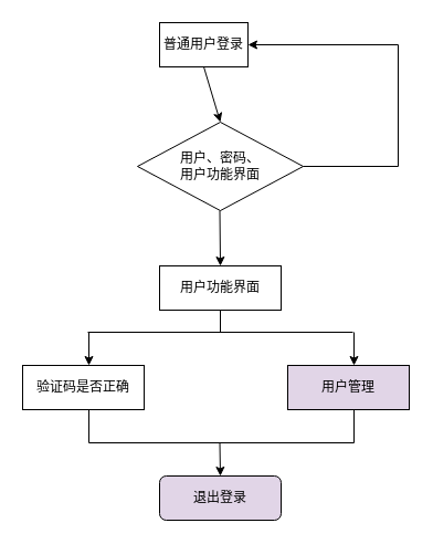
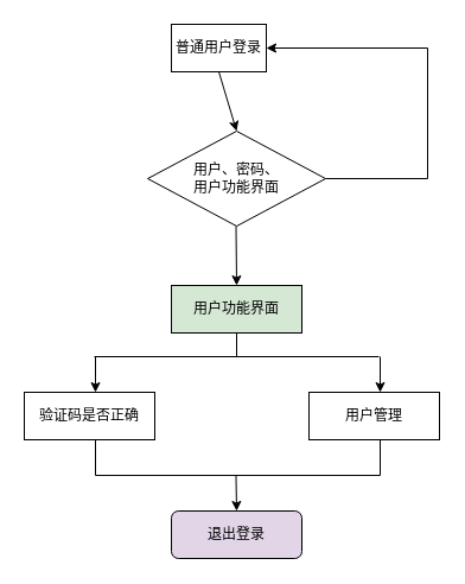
  <mxCell id="0" />
  <mxCell id="1" parent="0" />
  <mxCell id="2" value="普通用户登录" style="rounded=0;whiteSpace=wrap;html=1;" vertex="1" parent="1"><mxGeometry x="144" y="20" width="80" height="40" as="geometry" /></mxCell>
  <mxCell id="3" value="" style="endArrow=classic;html=1;rounded=0;exitX=0.5;exitY=1;exitDx=0;exitDy=0;entryX=0.5;entryY=0;entryDx=0;entryDy=0;" edge="1" parent="1" source="2" target="4"><mxGeometry width="50" height="50" relative="1" as="geometry"><mxPoint x="230" y="250" as="sourcePoint" /><mxPoint x="199" y="120" as="targetPoint" /></mxGeometry></mxCell>
  <mxCell id="4" value="用户、密码、&lt;br&gt;用户功能界面" style="rhombus;whiteSpace=wrap;html=1;" vertex="1" parent="1"><mxGeometry x="124" y="110" width="150" height="80" as="geometry" /></mxCell>
  <mxCell id="5" value="" style="endArrow=classic;html=1;rounded=0;exitX=1;exitY=0.5;exitDx=0;exitDy=0;entryX=1;entryY=0.5;entryDx=0;entryDy=0;" edge="1" parent="1" source="4" target="2"><mxGeometry width="50" height="50" relative="1" as="geometry"><mxPoint x="230" y="250" as="sourcePoint" /><mxPoint x="400" y="-113.333" as="targetPoint" /><Array as="points"><mxPoint x="360" y="150" /><mxPoint x="360" y="40" /></Array></mxGeometry></mxCell>
  <mxCell id="6" value="" style="endArrow=classic;html=1;rounded=0;exitX=0.5;exitY=1;exitDx=0;exitDy=0;" edge="1" parent="1"><mxGeometry width="50" height="50" relative="1" as="geometry"><mxPoint x="198.5" y="190" as="sourcePoint" /><mxPoint x="199" y="240" as="targetPoint" /></mxGeometry></mxCell>
- <mxCell id="7" value="用户功能界面" style="rounded=0;whiteSpace=wrap;html=1;" vertex="1" parent="1"><mxGeometry x="144" y="240" width="110" height="40" as="geometry" /></mxCell>
+ <mxCell id="7" value="用户功能界面" style="rounded=0;whiteSpace=wrap;html=1;fillColor=#d5e8d4;" vertex="1" parent="1"><mxGeometry x="144" y="240" width="110" height="40" as="geometry" /></mxCell>
  <mxCell id="8" value="" style="endArrow=none;html=1;rounded=0;exitX=0.5;exitY=1;exitDx=0;exitDy=0;" edge="1" parent="1" source="7"><mxGeometry width="50" height="50" relative="1" as="geometry"><mxPoint x="230" y="260" as="sourcePoint" /><mxPoint x="199" y="300" as="targetPoint" /></mxGeometry></mxCell>
  <mxCell id="9" value="" style="endArrow=none;html=1;rounded=0;" edge="1" parent="1"><mxGeometry width="50" height="50" relative="1" as="geometry"><mxPoint x="79" y="300" as="sourcePoint" /><mxPoint x="319" y="300" as="targetPoint" /></mxGeometry></mxCell>
  <mxCell id="10" value="" style="endArrow=classic;html=1;rounded=0;exitX=0.5;exitY=1;exitDx=0;exitDy=0;" edge="1" parent="1"><mxGeometry width="50" height="50" relative="1" as="geometry"><mxPoint x="80" y="300" as="sourcePoint" /><mxPoint x="80" y="330" as="targetPoint" /></mxGeometry></mxCell>
  <mxCell id="11" value="" style="endArrow=classic;html=1;rounded=0;exitX=0.5;exitY=1;exitDx=0;exitDy=0;" edge="1" parent="1"><mxGeometry width="50" height="50" relative="1" as="geometry"><mxPoint x="320" y="300" as="sourcePoint" /><mxPoint x="320" y="330" as="targetPoint" /></mxGeometry></mxCell>
  <mxCell id="12" value="验证码是否正确" style="rounded=0;whiteSpace=wrap;html=1;" vertex="1" parent="1"><mxGeometry x="20" y="330" width="110" height="40" as="geometry" /></mxCell>
- <mxCell id="13" value="用户管理" style="rounded=0;whiteSpace=wrap;html=1;fillColor=#e1d5e7;" vertex="1" parent="1"><mxGeometry x="260" y="330" width="110" height="40" as="geometry" /></mxCell>
+ <mxCell id="13" value="用户管理" style="rounded=0;whiteSpace=wrap;html=1;" vertex="1" parent="1"><mxGeometry x="260" y="330" width="110" height="40" as="geometry" /></mxCell>
  <mxCell id="14" value="" style="endArrow=none;html=1;rounded=0;" edge="1" parent="1"><mxGeometry width="50" height="50" relative="1" as="geometry"><mxPoint x="80" y="400" as="sourcePoint" /><mxPoint x="320" y="400" as="targetPoint" /></mxGeometry></mxCell>
  <mxCell id="15" value="" style="endArrow=none;html=1;rounded=0;exitX=0.5;exitY=1;exitDx=0;exitDy=0;" edge="1" parent="1"><mxGeometry width="50" height="50" relative="1" as="geometry"><mxPoint x="80" y="370" as="sourcePoint" /><mxPoint x="80" y="400" as="targetPoint" /></mxGeometry></mxCell>
  <mxCell id="16" value="" style="endArrow=none;html=1;rounded=0;" edge="1" parent="1"><mxGeometry width="50" height="50" relative="1" as="geometry"><mxPoint x="320" y="370" as="sourcePoint" /><mxPoint x="320" y="400" as="targetPoint" /></mxGeometry></mxCell>
  <mxCell id="17" value="" style="endArrow=classic;html=1;rounded=0;exitX=0.5;exitY=1;exitDx=0;exitDy=0;" edge="1" parent="1"><mxGeometry width="50" height="50" relative="1" as="geometry"><mxPoint x="198.5" y="400" as="sourcePoint" /><mxPoint x="199" y="430" as="targetPoint" /></mxGeometry></mxCell>
  <mxCell id="18" value="退出登录" style="rounded=1;whiteSpace=wrap;html=1;fillColor=#e1d5e7;" vertex="1" parent="1"><mxGeometry x="144" y="430" width="110" height="40" as="geometry" /></mxCell>
